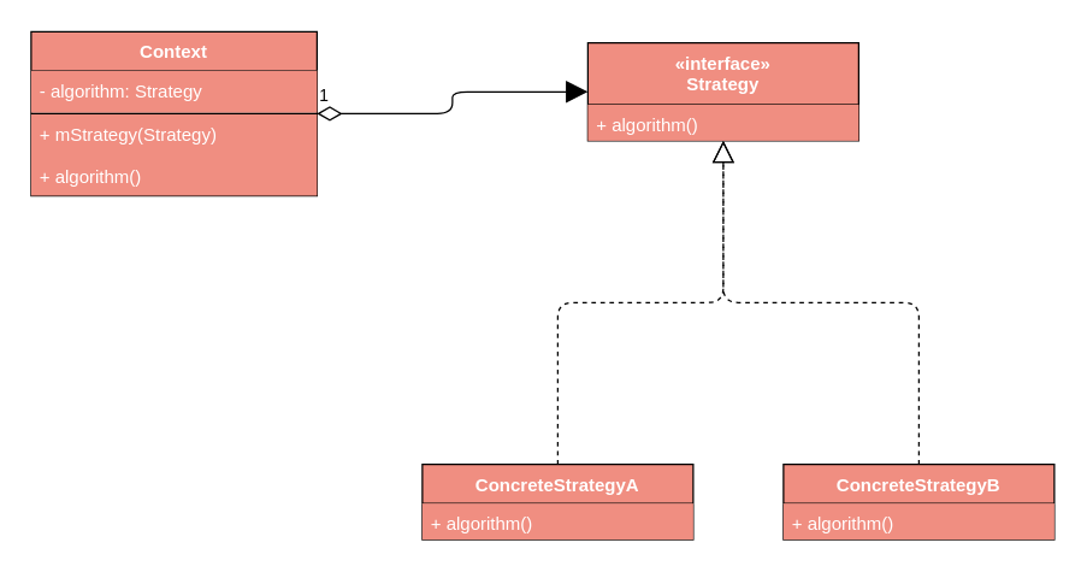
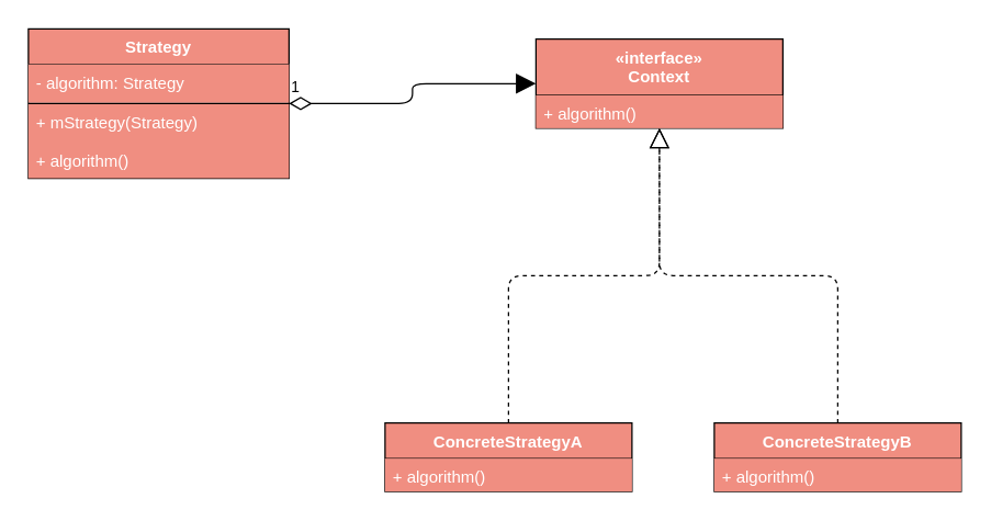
  <mxCell id="0" />
  <mxCell id="1" parent="0" />
- <mxCell id="2" value="«interface»&#10;Strategy" style="swimlane;fontStyle=1;align=center;verticalAlign=top;childLayout=stackLayout;horizontal=1;startSize=41;horizontalStack=0;resizeParent=1;resizeParentMax=0;resizeLast=0;collapsible=1;marginBottom=0;fillColor=#F08E81;fontColor=#FFFFFF;" vertex="1" parent="1"><mxGeometry x="390" y="28" width="180" height="65" as="geometry" /></mxCell>
+ <mxCell id="2" value="«interface»&#10;Context" style="swimlane;fontStyle=1;align=center;verticalAlign=top;childLayout=stackLayout;horizontal=1;startSize=41;horizontalStack=0;resizeParent=1;resizeParentMax=0;resizeLast=0;collapsible=1;marginBottom=0;fillColor=#F08E81;fontColor=#FFFFFF;" vertex="1" parent="1"><mxGeometry x="390" y="28" width="180" height="65" as="geometry" /></mxCell>
  <mxCell id="3" value="+ algorithm()&#10;" style="text;strokeColor=none;fillColor=#F08E81;align=left;verticalAlign=top;spacingLeft=4;spacingRight=4;overflow=hidden;rotatable=0;points=[[0,0.5],[1,0.5]];portConstraint=eastwest;fontColor=#FFFFFF;" vertex="1" parent="2"><mxGeometry y="41" width="180" height="24" as="geometry" /></mxCell>
  <mxCell id="4" value="ConcreteStrategyA" style="swimlane;fontStyle=1;align=center;verticalAlign=top;childLayout=stackLayout;horizontal=1;startSize=26;horizontalStack=0;resizeParent=1;resizeParentMax=0;resizeLast=0;collapsible=1;marginBottom=0;fillColor=#F08E81;fontColor=#FFFFFF;" vertex="1" parent="1"><mxGeometry x="280" y="308" width="180" height="50" as="geometry" /></mxCell>
  <mxCell id="5" value="+ algorithm()&#10;" style="text;strokeColor=none;fillColor=#F08E81;align=left;verticalAlign=top;spacingLeft=4;spacingRight=4;overflow=hidden;rotatable=0;points=[[0,0.5],[1,0.5]];portConstraint=eastwest;fontColor=#FFFFFF;" vertex="1" parent="4"><mxGeometry y="26" width="180" height="24" as="geometry" /></mxCell>
  <mxCell id="6" value="ConcreteStrategyB" style="swimlane;fontStyle=1;align=center;verticalAlign=top;childLayout=stackLayout;horizontal=1;startSize=26;horizontalStack=0;resizeParent=1;resizeParentMax=0;resizeLast=0;collapsible=1;marginBottom=0;fillColor=#F08E81;fontColor=#FFFFFF;" vertex="1" parent="1"><mxGeometry x="520" y="308" width="180" height="50" as="geometry" /></mxCell>
  <mxCell id="7" value="+ algorithm()&#10;" style="text;strokeColor=none;fillColor=#F08E81;align=left;verticalAlign=top;spacingLeft=4;spacingRight=4;overflow=hidden;rotatable=0;points=[[0,0.5],[1,0.5]];portConstraint=eastwest;fontColor=#FFFFFF;" vertex="1" parent="6"><mxGeometry y="26" width="180" height="24" as="geometry" /></mxCell>
  <mxCell id="8" value="" style="endArrow=block;dashed=1;endFill=0;endSize=12;html=1;fontColor=#000000;entryX=0.5;entryY=1;entryDx=0;entryDy=0;exitX=0.5;exitY=0;exitDx=0;exitDy=0;edgeStyle=orthogonalEdgeStyle;" edge="1" parent="1" source="4" target="2"><mxGeometry width="160" relative="1" as="geometry"><mxPoint x="70" y="268" as="sourcePoint" /><mxPoint x="230" y="268" as="targetPoint" /></mxGeometry></mxCell>
  <mxCell id="9" value="" style="endArrow=block;dashed=1;endFill=0;endSize=12;html=1;fontColor=#000000;entryX=0.5;entryY=1;entryDx=0;entryDy=0;exitX=0.5;exitY=0;exitDx=0;exitDy=0;edgeStyle=orthogonalEdgeStyle;" edge="1" parent="1" source="6" target="2"><mxGeometry width="160" relative="1" as="geometry"><mxPoint x="130" y="298" as="sourcePoint" /><mxPoint x="290" y="298" as="targetPoint" /></mxGeometry></mxCell>
- <mxCell id="10" value="Context" style="swimlane;fontStyle=1;align=center;verticalAlign=top;childLayout=stackLayout;horizontal=1;startSize=26;horizontalStack=0;resizeParent=1;resizeParentMax=0;resizeLast=0;collapsible=1;marginBottom=0;fillColor=#F08E81;fontColor=#FFFFFF;" vertex="1" parent="1"><mxGeometry x="20" y="20.5" width="190" height="109" as="geometry" /></mxCell>
+ <mxCell id="10" value="Strategy" style="swimlane;fontStyle=1;align=center;verticalAlign=top;childLayout=stackLayout;horizontal=1;startSize=26;horizontalStack=0;resizeParent=1;resizeParentMax=0;resizeLast=0;collapsible=1;marginBottom=0;fillColor=#F08E81;fontColor=#FFFFFF;" vertex="1" parent="1"><mxGeometry x="20" y="20.5" width="190" height="109" as="geometry" /></mxCell>
  <mxCell id="11" value="- algorithm: Strategy&#10;" style="text;strokeColor=none;fillColor=#F08E81;align=left;verticalAlign=top;spacingLeft=4;spacingRight=4;overflow=hidden;rotatable=0;points=[[0,0.5],[1,0.5]];portConstraint=eastwest;fontColor=#FFFFFF;" vertex="1" parent="10"><mxGeometry y="26" width="190" height="28" as="geometry" /></mxCell>
  <mxCell id="12" value="" style="line;strokeWidth=1;fillColor=none;align=left;verticalAlign=middle;spacingTop=-1;spacingLeft=3;spacingRight=3;rotatable=0;labelPosition=right;points=[];portConstraint=eastwest;fontColor=#000000;" vertex="1" parent="10"><mxGeometry y="54" width="190" height="1" as="geometry" /></mxCell>
  <mxCell id="13" value="+ mStrategy(Strategy)&#10;" style="text;strokeColor=none;fillColor=#F08E81;align=left;verticalAlign=top;spacingLeft=4;spacingRight=4;overflow=hidden;rotatable=0;points=[[0,0.5],[1,0.5]];portConstraint=eastwest;fontColor=#FFFFFF;" vertex="1" parent="10"><mxGeometry y="55" width="190" height="28" as="geometry" /></mxCell>
  <mxCell id="14" value="+ algorithm()&#10;" style="text;strokeColor=none;fillColor=#F08E81;align=left;verticalAlign=top;spacingLeft=4;spacingRight=4;overflow=hidden;rotatable=0;points=[[0,0.5],[1,0.5]];portConstraint=eastwest;fontColor=#FFFFFF;" vertex="1" parent="10"><mxGeometry y="83" width="190" height="26" as="geometry" /></mxCell>
  <mxCell id="15" value="1" style="endArrow=block;html=1;endSize=12;startArrow=diamondThin;startSize=14;startFill=0;edgeStyle=orthogonalEdgeStyle;align=left;verticalAlign=bottom;fontColor=#000000;exitX=1;exitY=0.5;exitDx=0;exitDy=0;entryX=0;entryY=0.5;entryDx=0;entryDy=0;" edge="1" parent="1" source="10" target="2"><mxGeometry x="-1" y="3" relative="1" as="geometry"><mxPoint x="230" y="60" as="sourcePoint" /><mxPoint x="350" y="60" as="targetPoint" /></mxGeometry></mxCell>
